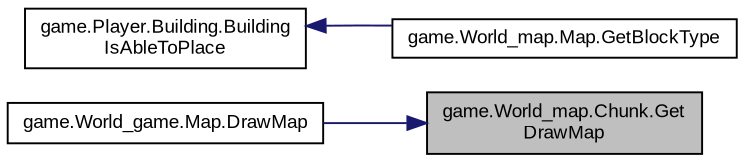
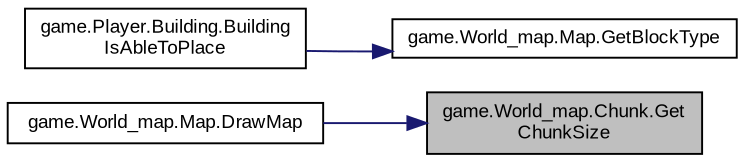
  digraph {
    fontname="Liberation Sans"
    rankdir=RL
    node [color=black fillcolor=white fontname="Liberation Sans" fontsize=10 shape=record style=filled]
    edge [color=midnightblue dir=back fontname="Liberation Sans" fontsize=10 labelfontname=Helvetica labelfontsize=10 style=solid]
-   n1 [fillcolor=grey75 fontcolor=black height=0.2 label="game.World_map.Chunk.Get\lDrawMap" width=0.4]
-   n2 [height=0.2 label="game.World_game.Map.DrawMap" width=0.4]
+   n1 [fillcolor=grey75 fontcolor=black height=0.2 label="game.World_map.Chunk.Get\lChunkSize" width=0.4]
+   n2 [height=0.2 label="game.World_map.Map.DrawMap" width=0.4]
    n3 [height=0.2 label="game.World_map.Map.GetBlockType" width=0.4]
    n4 [height=0.2 label="game.Player.Building.Building\lIsAbleToPlace" width=0.4]
    n1 -> n2
-   n4 -> n3
+   n3 -> n4
  }
